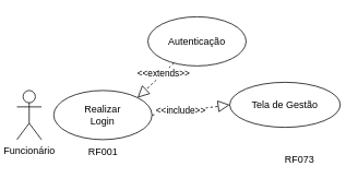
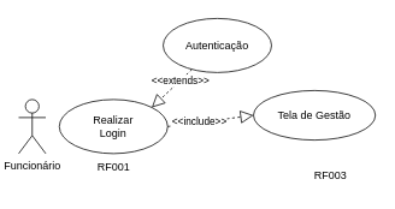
  <mxCell id="0" />
  <mxCell id="1" parent="0" />
  <mxCell id="2" value="Funcionário" style="shape=umlActor;verticalLabelPosition=bottom;verticalAlign=top;html=1;outlineConnect=0;" vertex="1" parent="1"><mxGeometry x="20" y="110" width="30" height="60" as="geometry" /></mxCell>
  <mxCell id="3" value="Realizar&lt;br&gt;Login" style="ellipse;whiteSpace=wrap;html=1;" vertex="1" parent="1"><mxGeometry x="65" y="110" width="120" height="60" as="geometry" /></mxCell>
  <mxCell id="4" value="" style="endArrow=block;dashed=1;endFill=0;endSize=12;html=1;rounded=0;entryX=1;entryY=0;entryDx=0;entryDy=0;" edge="1" parent="1" source="9" target="3"><mxGeometry width="160" relative="1" as="geometry"><mxPoint x="300" y="380" as="sourcePoint" /><mxPoint x="460" y="380" as="targetPoint" /></mxGeometry></mxCell>
  <mxCell id="5" value="&amp;lt;&amp;lt;extends&amp;gt;&amp;gt;" style="edgeLabel;html=1;align=center;verticalAlign=middle;resizable=0;points=[];" vertex="1" connectable="0" parent="4"><mxGeometry x="-0.416" relative="1" as="geometry"><mxPoint as="offset" /></mxGeometry></mxCell>
  <mxCell id="6" value="" style="endArrow=block;dashed=1;endFill=0;endSize=12;html=1;rounded=0;exitX=1;exitY=0.5;exitDx=0;exitDy=0;entryX=0;entryY=0.5;entryDx=0;entryDy=0;" edge="1" parent="1" source="3" target="8"><mxGeometry width="160" relative="1" as="geometry"><mxPoint x="300" y="380" as="sourcePoint" /><mxPoint x="310" y="140" as="targetPoint" /></mxGeometry></mxCell>
  <mxCell id="7" value="&amp;lt;&amp;lt;include&amp;gt;&amp;gt;" style="edgeLabel;html=1;align=center;verticalAlign=middle;resizable=0;points=[];" vertex="1" connectable="0" parent="6"><mxGeometry x="-0.267" y="1" relative="1" as="geometry"><mxPoint as="offset" /></mxGeometry></mxCell>
  <mxCell id="8" value="Tela de Gestão" style="ellipse;whiteSpace=wrap;html=1;" vertex="1" parent="1"><mxGeometry x="280" y="100" width="135" height="55" as="geometry" /></mxCell>
  <mxCell id="9" value="Autenticação" style="ellipse;whiteSpace=wrap;html=1;" vertex="1" parent="1"><mxGeometry x="180" y="20" width="120" height="60" as="geometry" /></mxCell>
  <mxCell id="10" value="RF001&lt;br&gt;" style="text;html=1;align=center;verticalAlign=middle;resizable=0;points=[];autosize=1;strokeColor=none;fillColor=none;" vertex="1" parent="1"><mxGeometry x="95" y="170" width="60" height="30" as="geometry" /></mxCell>
- <mxCell id="11" value="RF073" style="text;html=1;align=center;verticalAlign=middle;resizable=0;points=[];autosize=1;strokeColor=none;fillColor=none;" vertex="1" parent="1"><mxGeometry x="335" y="180" width="60" height="30" as="geometry" /></mxCell>
+ <mxCell id="11" value="RF003" style="text;html=1;align=center;verticalAlign=middle;resizable=0;points=[];autosize=1;strokeColor=none;fillColor=none;" vertex="1" parent="1"><mxGeometry x="335" y="180" width="60" height="30" as="geometry" /></mxCell>
